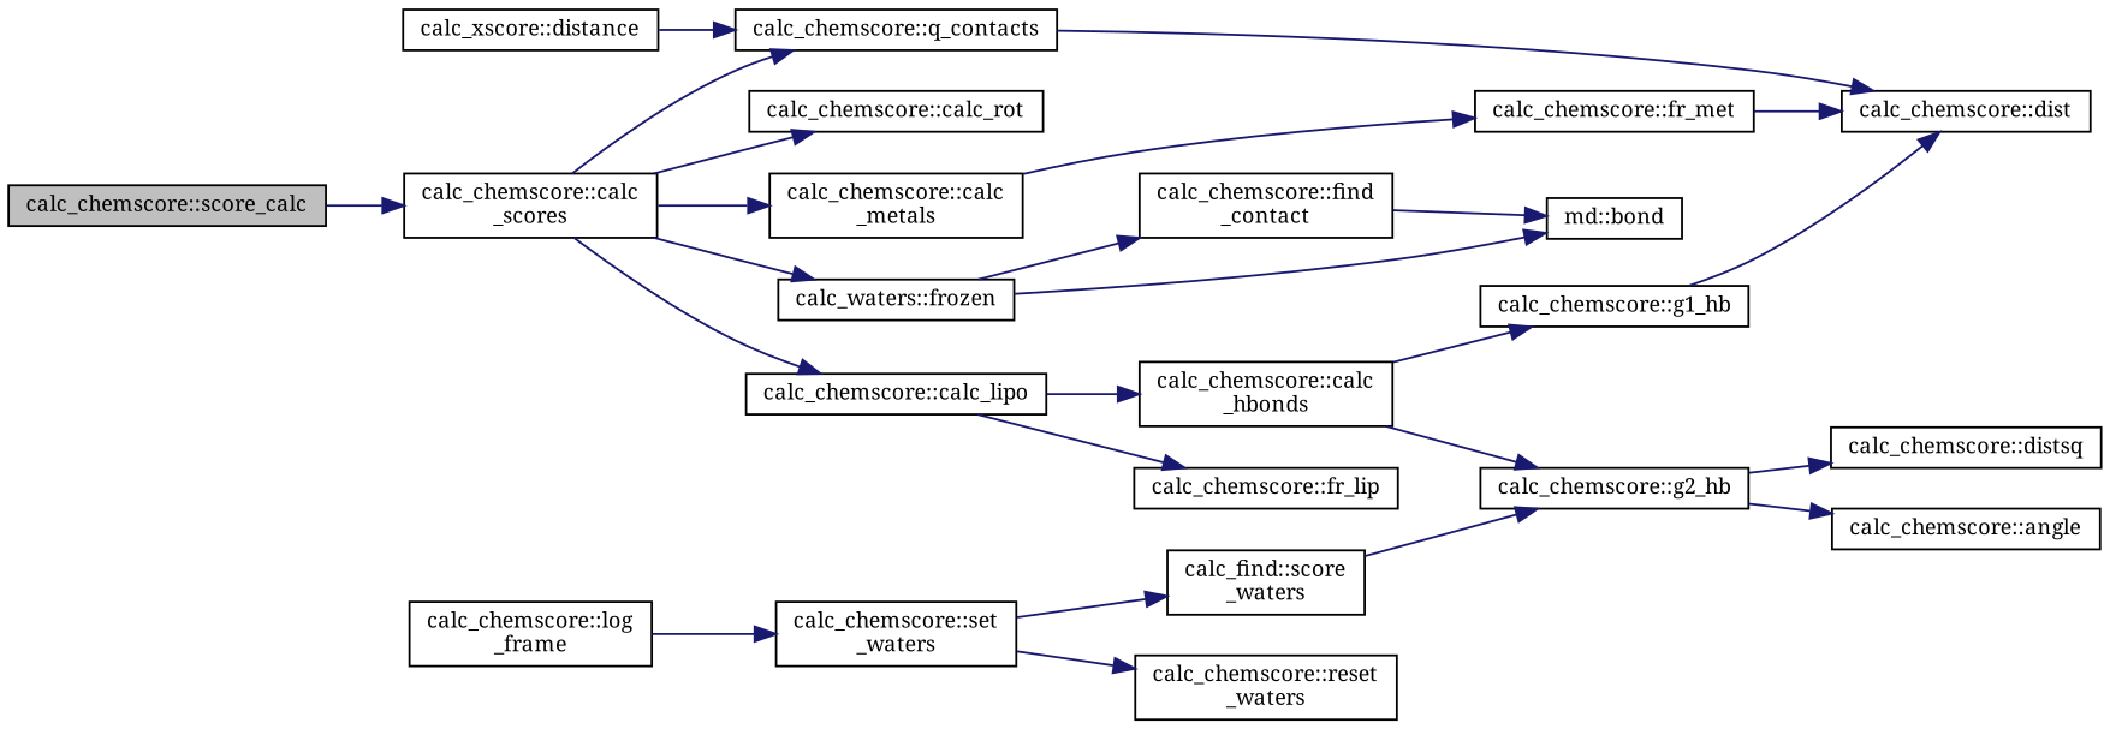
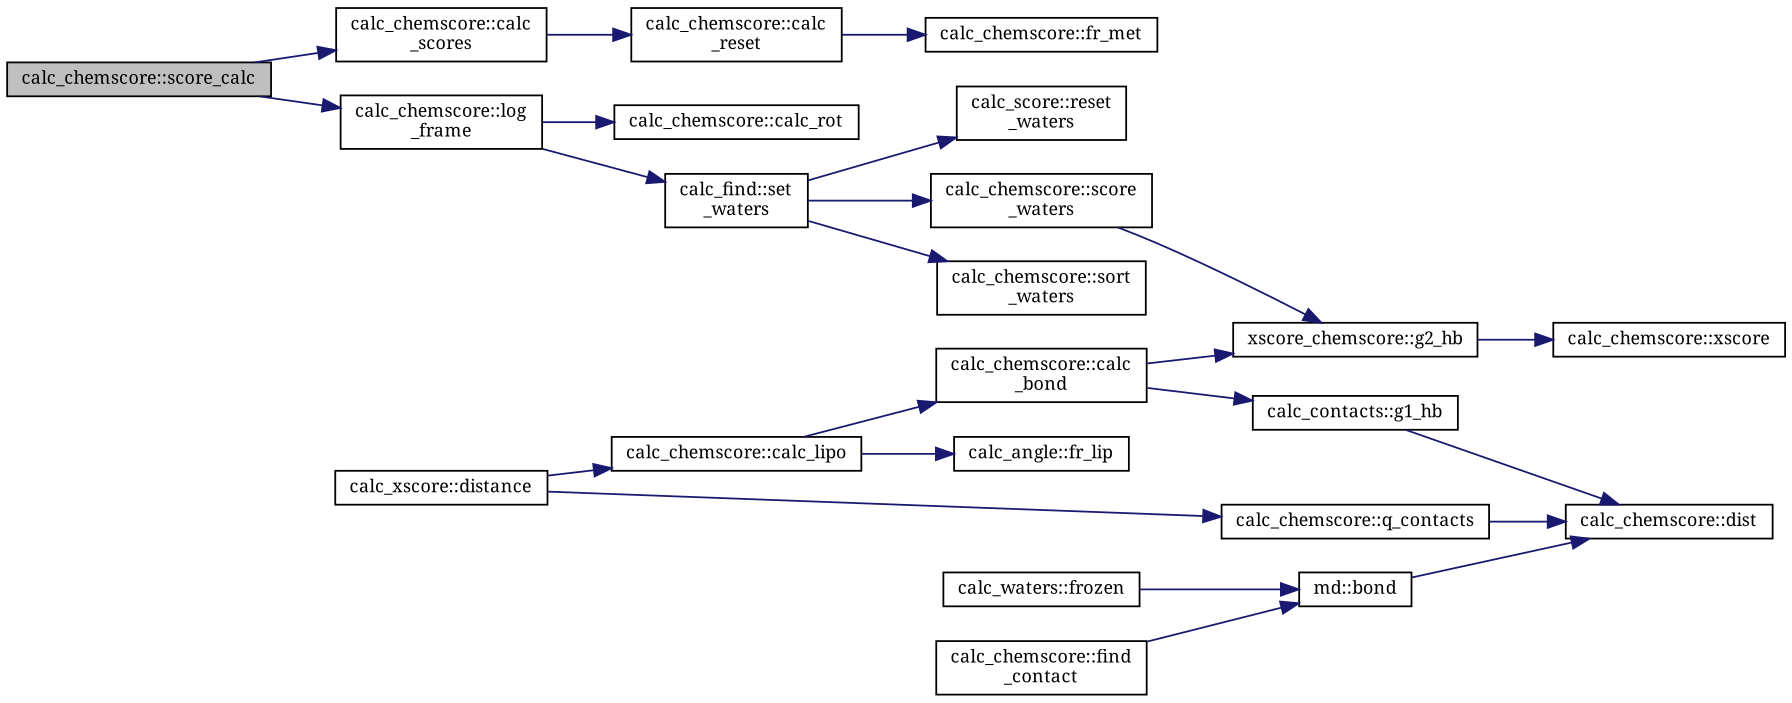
  digraph {
    fontname="Noto Serif"
    rankdir=LR
    node [color=black fillcolor=white fontname="Noto Serif" fontsize=10 shape=record style=filled]
    edge [color=midnightblue fontname="Noto Serif" fontsize=10 labelfontname=Helvetica labelfontsize=10 style=solid]
    n1 [fillcolor=grey75 fontcolor=black height=0.2 label="calc_chemscore::score_calc" width=0.4]
    n2 [height=0.2 label="calc_chemscore::calc\l_scores" width=0.4]
    n3 [height=0.2 label="calc_chemscore::log\l_frame" width=0.4]
    n4 [height=0.2 label="calc_chemscore::calc_lipo" width=0.4]
-   n5 [height=0.2 label="calc_chemscore::calc\l_metals" width=0.4]
+   n5 [height=0.2 label="calc_chemscore::calc\l_reset" width=0.4]
    n6 [height=0.2 label="calc_chemscore::calc_rot" width=0.4]
    n7 [height=0.2 label="calc_waters::frozen" width=0.4]
    n8 [height=0.2 label="calc_chemscore::q_contacts" width=0.4]
-   n9 [height=0.2 label="calc_chemscore::set\l_waters" width=0.4]
-   n10 [height=0.2 label="calc_chemscore::calc\l_hbonds" width=0.4]
-   n11 [height=0.2 label="calc_chemscore::g1_hb" width=0.4]
-   n12 [height=0.2 label="calc_chemscore::g2_hb" width=0.4]
-   n13 [height=0.2 label="calc_chemscore::fr_lip" width=0.4]
+   n9 [height=0.2 label="calc_find::set\l_waters" width=0.4]
+   n10 [height=0.2 label="calc_chemscore::calc\l_bond" width=0.4]
+   n11 [height=0.2 label="calc_contacts::g1_hb" width=0.4]
+   n12 [height=0.2 label="xscore_chemscore::g2_hb" width=0.4]
+   n13 [height=0.2 label="calc_angle::fr_lip" width=0.4]
    n14 [height=0.2 label="calc_chemscore::fr_met" width=0.4]
    n15 [height=0.2 label="md::bond" width=0.4]
    n16 [height=0.2 label="calc_chemscore::find\l_contact" width=0.4]
    n17 [height=0.2 label="calc_chemscore::dist" width=0.4]
-   n18 [height=0.2 label="calc_chemscore::reset\l_waters" width=0.4]
-   n19 [height=0.2 label="calc_find::score\l_waters" width=0.4]
-   n21 [height=0.2 label="calc_chemscore::angle" width=0.4]
-   n22 [height=0.2 label="calc_chemscore::distsq" width=0.4]
+   n18 [height=0.2 label="calc_score::reset\l_waters" width=0.4]
+   n19 [height=0.2 label="calc_chemscore::score\l_waters" width=0.4]
+   n20 [height=0.2 label="calc_chemscore::sort\l_waters" width=0.4]
+   n22 [height=0.2 label="calc_chemscore::xscore" width=0.4]
    n23 [height=0.2 label="calc_xscore::distance" width=0.4]
    n1 -> n2
-   n2 -> n4
+   n1 -> n3
+   n23 -> n4
    n2 -> n5
-   n2 -> n6
-   n2 -> n7
-   n2 -> n8
+   n3 -> n6
    n3 -> n9
    n4 -> n10
    n4 -> n13
    n5 -> n14
    n7 -> n15
-   n7 -> n16
    n8 -> n17
    n9 -> n18
    n9 -> n19
+   n9 -> n20
    n10 -> n11
    n10 -> n12
    n11 -> n17
-   n12 -> n21
    n12 -> n22
-   n14 -> n17
+   n15 -> n17
    n16 -> n15
    n19 -> n12
    n23 -> n8
  }
